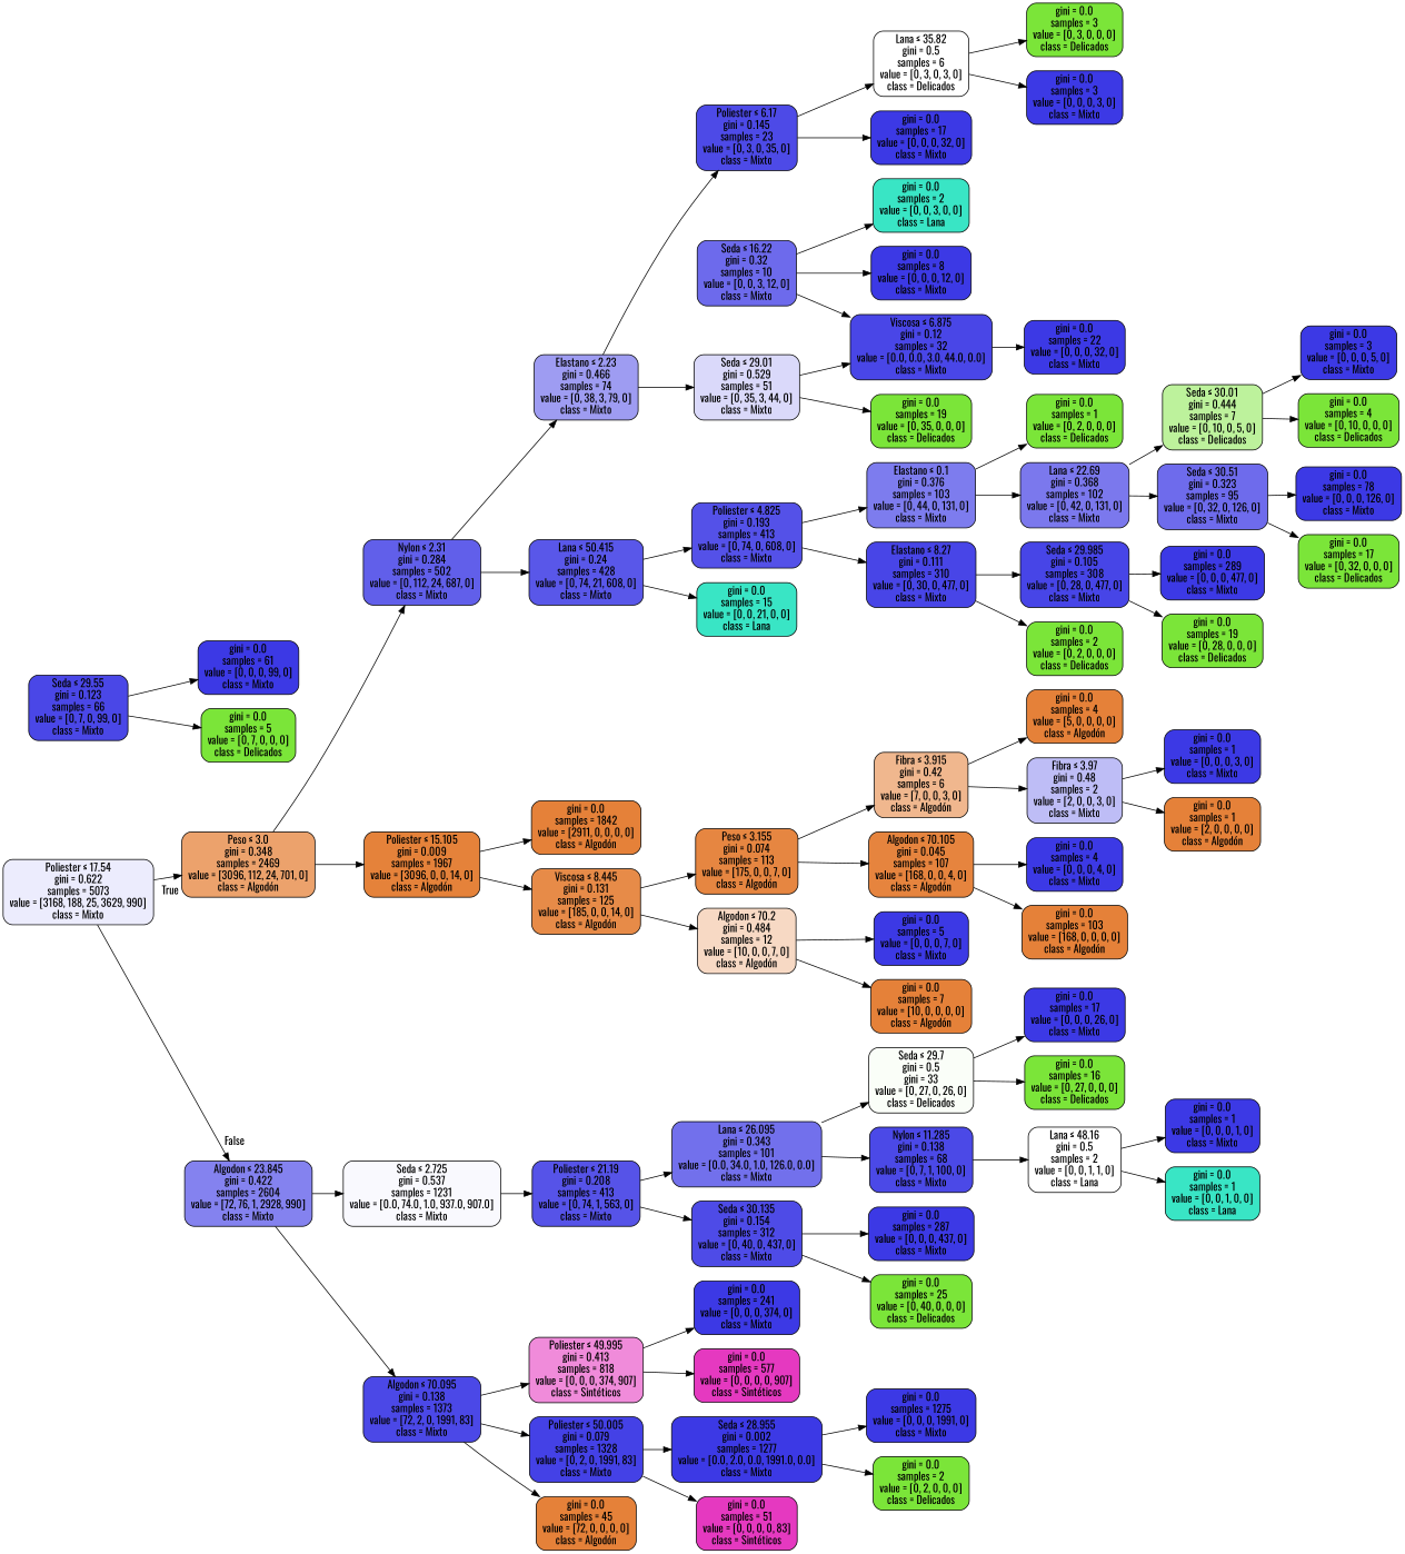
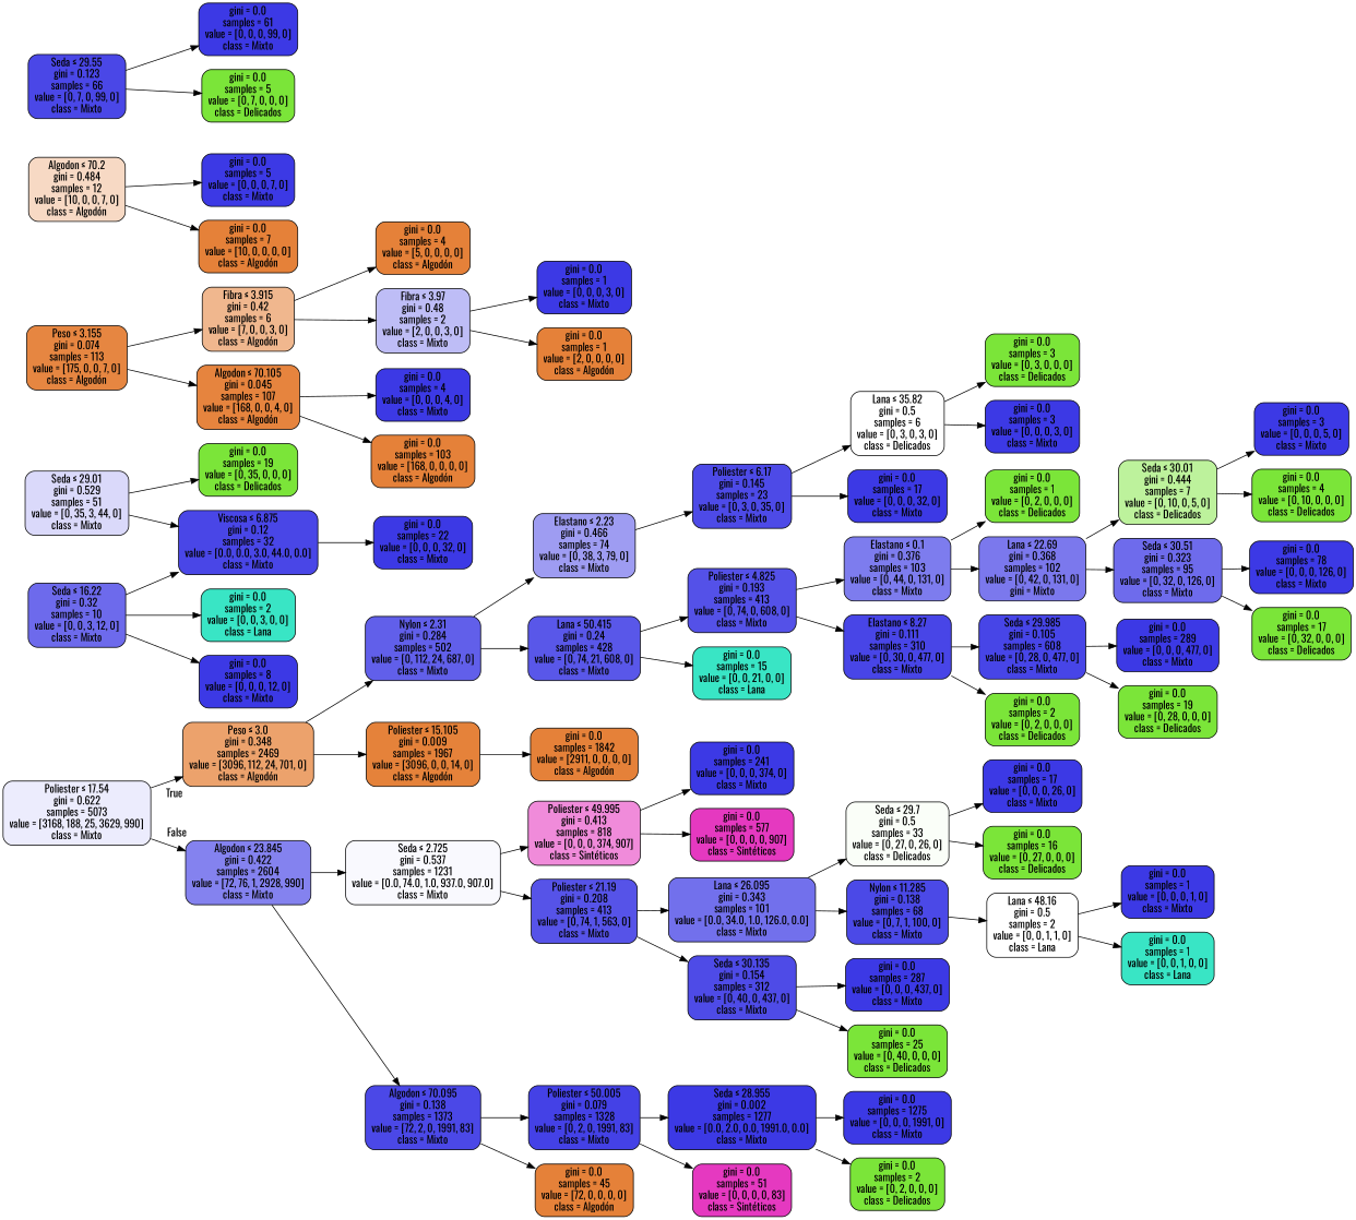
  digraph {
    fontname=Oswald
    rankdir=LR
    node [color=black fillcolor="#3c39e5" fontname=Oswald shape=box style="filled, rounded"]
    edge [fontname=Oswald]
    n1 [fillcolor="#ececfd" label=<Poliester &le; 17.54<br/>gini = 0.622<br/>samples = 5073<br/>value = [3168, 188, 25, 3629, 990]<br/>class = Mixto>]
    n2 [fillcolor="#eca26c" label=<Peso &le; 3.0<br/>gini = 0.348<br/>samples = 2469<br/>value = [3096, 112, 24, 701, 0]<br/>class = Algodón>]
    n3 [fillcolor="#8482ef" label=<Algodon &le; 23.845<br/>gini = 0.422<br/>samples = 2604<br/>value = [72, 76, 1, 2928, 990]<br/>class = Mixto>]
    n4 [fillcolor="#615fea" label=<Nylon &le; 2.31<br/>gini = 0.284<br/>samples = 502<br/>value = [0, 112, 24, 687, 0]<br/>class = Mixto>]
    n5 [fillcolor="#e5823a" label=<Poliester &le; 15.105<br/>gini = 0.009<br/>samples = 1967<br/>value = [3096, 0, 0, 14, 0]<br/>class = Algodón>]
    n6 [fillcolor="#f9f9fe" label=<Seda &le; 2.725<br/>gini = 0.537<br/>samples = 1231<br/>value = [0.0, 74.0, 1.0, 937.0, 907.0]<br/>class = Mixto>]
    n7 [fillcolor="#4b48e7" label=<Algodon &le; 70.095<br/>gini = 0.138<br/>samples = 1373<br/>value = [72, 2, 0, 1991, 83]<br/>class = Mixto>]
    n8 [fillcolor="#9e9cf2" label=<Elastano &le; 2.23<br/>gini = 0.466<br/>samples = 74<br/>value = [0, 38, 3, 79, 0]<br/>class = Mixto>]
    n9 [fillcolor="#5957e9" label=<Lana &le; 50.415<br/>gini = 0.24<br/>samples = 428<br/>value = [0, 74, 21, 608, 0]<br/>class = Mixto>]
    n10 [fillcolor="#e58139" label=<gini = 0.0<br/>samples = 1842<br/>value = [2911, 0, 0, 0, 0]<br/>class = Algodón>]
-   n11 [fillcolor="#e78b48" label=<Viscosa &le; 8.445<br/>gini = 0.131<br/>samples = 125<br/>value = [185, 0, 0, 14, 0]<br/>class = Algodón>]
    n12 [fillcolor="#4d4ae7" label=<Poliester &le; 6.17<br/>gini = 0.145<br/>samples = 23<br/>value = [0, 3, 0, 35, 0]<br/>class = Mixto>]
    n13 [fillcolor="#dad9fa" label=<Seda &le; 29.01<br/>gini = 0.529<br/>samples = 51<br/>value = [0, 35, 3, 44, 0]<br/>class = Mixto>]
    n14 [fillcolor="#5451e8" label=<Poliester &le; 4.825<br/>gini = 0.193<br/>samples = 413<br/>value = [0, 74, 0, 608, 0]<br/>class = Mixto>]
    n15 [fillcolor="#39e5c5" label=<gini = 0.0<br/>samples = 15<br/>value = [0, 0, 21, 0, 0]<br/>class = Lana>]
    n16 [fillcolor="#ffffff" label=<Lana &le; 35.82<br/>gini = 0.5<br/>samples = 6<br/>value = [0, 3, 0, 3, 0]<br/>class = Delicados>]
    n17 [label=<gini = 0.0<br/>samples = 17<br/>value = [0, 0, 0, 32, 0]<br/>class = Mixto>]
    n18 [fillcolor="#4946e7" label=<Viscosa &le; 6.875<br/>gini = 0.12<br/>samples = 32<br/>value = [0.0, 0.0, 3.0, 44.0, 0.0]<br/>class = Mixto>]
    n19 [fillcolor="#7be539" label=<gini = 0.0<br/>samples = 19<br/>value = [0, 35, 0, 0, 0]<br/>class = Delicados>]
    n20 [fillcolor="#7be539" label=<gini = 0.0<br/>samples = 3<br/>value = [0, 3, 0, 0, 0]<br/>class = Delicados>]
    n21 [label=<gini = 0.0<br/>samples = 3<br/>value = [0, 0, 0, 3, 0]<br/>class = Mixto>]
    n22 [label=<gini = 0.0<br/>samples = 22<br/>value = [0, 0, 0, 32, 0]<br/>class = Mixto>]
    n23 [fillcolor="#6d6aec" label=<Seda &le; 16.22<br/>gini = 0.32<br/>samples = 10<br/>value = [0, 0, 3, 12, 0]<br/>class = Mixto>]
    n24 [fillcolor="#39e5c5" label=<gini = 0.0<br/>samples = 2<br/>value = [0, 0, 3, 0, 0]<br/>class = Lana>]
    n25 [label=<gini = 0.0<br/>samples = 8<br/>value = [0, 0, 0, 12, 0]<br/>class = Mixto>]
    n26 [fillcolor="#7d7cee" label=<Elastano &le; 0.1<br/>gini = 0.376<br/>samples = 103<br/>value = [0, 44, 0, 131, 0]<br/>class = Mixto>]
    n27 [fillcolor="#4845e7" label=<Elastano &le; 8.27<br/>gini = 0.111<br/>samples = 310<br/>value = [0, 30, 0, 477, 0]<br/>class = Mixto>]
    n28 [fillcolor="#7be539" label=<gini = 0.0<br/>samples = 1<br/>value = [0, 2, 0, 0, 0]<br/>class = Delicados>]
-   n29 [fillcolor="#7b78ed" label=<Lana &le; 22.69<br/>gini = 0.368<br/>samples = 102<br/>value = [0, 42, 0, 131, 0]<br/>class = Mixto>]
-   n30 [fillcolor="#4745e7" label=<Seda &le; 29.985<br/>gini = 0.105<br/>samples = 308<br/>value = [0, 28, 0, 477, 0]<br/>class = Mixto>]
+   n29 [fillcolor="#7b78ed" label=<Lana &le; 22.69<br/>gini = 0.368<br/>samples = 102<br/>value = [0, 42, 0, 131, 0]<br/>gini = Mixto>]
+   n30 [fillcolor="#4745e7" label=<Seda &le; 29.985<br/>gini = 0.105<br/>samples = 608<br/>value = [0, 28, 0, 477, 0]<br/>class = Mixto>]
    n31 [fillcolor="#7be539" label=<gini = 0.0<br/>samples = 2<br/>value = [0, 2, 0, 0, 0]<br/>class = Delicados>]
    n32 [fillcolor="#bdf29c" label=<Seda &le; 30.01<br/>gini = 0.444<br/>samples = 7<br/>value = [0, 10, 0, 5, 0]<br/>class = Delicados>]
    n33 [fillcolor="#6e6bec" label=<Seda &le; 30.51<br/>gini = 0.323<br/>samples = 95<br/>value = [0, 32, 0, 126, 0]<br/>class = Mixto>]
    n34 [label=<gini = 0.0<br/>samples = 3<br/>value = [0, 0, 0, 5, 0]<br/>class = Mixto>]
    n35 [fillcolor="#7be539" label=<gini = 0.0<br/>samples = 4<br/>value = [0, 10, 0, 0, 0]<br/>class = Delicados>]
    n36 [label=<gini = 0.0<br/>samples = 78<br/>value = [0, 0, 0, 126, 0]<br/>class = Mixto>]
    n37 [fillcolor="#7be539" label=<gini = 0.0<br/>samples = 17<br/>value = [0, 32, 0, 0, 0]<br/>class = Delicados>]
    n38 [label=<gini = 0.0<br/>samples = 289<br/>value = [0, 0, 0, 477, 0]<br/>class = Mixto>]
    n39 [fillcolor="#7be539" label=<gini = 0.0<br/>samples = 19<br/>value = [0, 28, 0, 0, 0]<br/>class = Delicados>]
    n40 [fillcolor="#e68641" label=<Peso &le; 3.155<br/>gini = 0.074<br/>samples = 113<br/>value = [175, 0, 0, 7, 0]<br/>class = Algodón>]
    n41 [fillcolor="#f7d9c4" label=<Algodon &le; 70.2<br/>gini = 0.484<br/>samples = 12<br/>value = [10, 0, 0, 7, 0]<br/>class = Algodón>]
    n42 [fillcolor="#f0b78e" label=<Fibra &le; 3.915<br/>gini = 0.42<br/>samples = 6<br/>value = [7, 0, 0, 3, 0]<br/>class = Algodón>]
    n43 [fillcolor="#e6843e" label=<Algodon &le; 70.105<br/>gini = 0.045<br/>samples = 107<br/>value = [168, 0, 0, 4, 0]<br/>class = Algodón>]
    n44 [label=<gini = 0.0<br/>samples = 5<br/>value = [0, 0, 0, 7, 0]<br/>class = Mixto>]
    n45 [fillcolor="#e58139" label=<gini = 0.0<br/>samples = 7<br/>value = [10, 0, 0, 0, 0]<br/>class = Algodón>]
    n46 [fillcolor="#e58139" label=<gini = 0.0<br/>samples = 4<br/>value = [5, 0, 0, 0, 0]<br/>class = Algodón>]
    n47 [fillcolor="#bebdf6" label=<Fibra &le; 3.97<br/>gini = 0.48<br/>samples = 2<br/>value = [2, 0, 0, 3, 0]<br/>class = Mixto>]
    n48 [label=<gini = 0.0<br/>samples = 4<br/>value = [0, 0, 0, 4, 0]<br/>class = Mixto>]
    n49 [fillcolor="#e58139" label=<gini = 0.0<br/>samples = 103<br/>value = [168, 0, 0, 0, 0]<br/>class = Algodón>]
    n50 [label=<gini = 0.0<br/>samples = 1<br/>value = [0, 0, 0, 3, 0]<br/>class = Mixto>]
    n51 [fillcolor="#e58139" label=<gini = 0.0<br/>samples = 1<br/>value = [2, 0, 0, 0, 0]<br/>class = Algodón>]
    n52 [fillcolor="#f08bda" label=<Poliester &le; 49.995<br/>gini = 0.413<br/>samples = 818<br/>value = [0, 0, 0, 374, 907]<br/>class = Sintéticos>]
    n53 [fillcolor="#5653e8" label=<Poliester &le; 21.19<br/>gini = 0.208<br/>samples = 413<br/>value = [0, 74, 1, 563, 0]<br/>class = Mixto>]
    n54 [fillcolor="#4441e6" label=<Poliester &le; 50.005<br/>gini = 0.079<br/>samples = 1328<br/>value = [0, 2, 0, 1991, 83]<br/>class = Mixto>]
    n55 [fillcolor="#e58139" label=<gini = 0.0<br/>samples = 45<br/>value = [72, 0, 0, 0, 0]<br/>class = Algodón>]
    n56 [label=<gini = 0.0<br/>samples = 241<br/>value = [0, 0, 0, 374, 0]<br/>class = Mixto>]
    n57 [fillcolor="#e539c0" label=<gini = 0.0<br/>samples = 577<br/>value = [0, 0, 0, 0, 907]<br/>class = Sintéticos>]
    n58 [fillcolor="#7270ec" label=<Lana &le; 26.095<br/>gini = 0.343<br/>samples = 101<br/>value = [0.0, 34.0, 1.0, 126.0, 0.0]<br/>class = Mixto>]
    n59 [fillcolor="#4e4be7" label=<Seda &le; 30.135<br/>gini = 0.154<br/>samples = 312<br/>value = [0, 40, 0, 437, 0]<br/>class = Mixto>]
-   n60 [fillcolor="#fafef8" label=<Seda &le; 29.7<br/>gini = 0.5<br/>gini = 33<br/>value = [0, 27, 0, 26, 0]<br/>class = Delicados>]
+   n60 [fillcolor="#fafef8" label=<Seda &le; 29.7<br/>gini = 0.5<br/>samples = 33<br/>value = [0, 27, 0, 26, 0]<br/>class = Delicados>]
    n61 [fillcolor="#4b49e7" label=<Nylon &le; 11.285<br/>gini = 0.138<br/>samples = 68<br/>value = [0, 7, 1, 100, 0]<br/>class = Mixto>]
    n62 [label=<gini = 0.0<br/>samples = 287<br/>value = [0, 0, 0, 437, 0]<br/>class = Mixto>]
    n63 [fillcolor="#7be539" label=<gini = 0.0<br/>samples = 25<br/>value = [0, 40, 0, 0, 0]<br/>class = Delicados>]
    n64 [label=<gini = 0.0<br/>samples = 17<br/>value = [0, 0, 0, 26, 0]<br/>class = Mixto>]
    n65 [fillcolor="#7be539" label=<gini = 0.0<br/>samples = 16<br/>value = [0, 27, 0, 0, 0]<br/>class = Delicados>]
    n66 [fillcolor="#ffffff" label=<Lana &le; 48.16<br/>gini = 0.5<br/>samples = 2<br/>value = [0, 0, 1, 1, 0]<br/>class = Lana>]
    n67 [fillcolor="#4a47e7" label=<Seda &le; 29.55<br/>gini = 0.123<br/>samples = 66<br/>value = [0, 7, 0, 99, 0]<br/>class = Mixto>]
    n68 [label=<gini = 0.0<br/>samples = 61<br/>value = [0, 0, 0, 99, 0]<br/>class = Mixto>]
    n69 [fillcolor="#7be539" label=<gini = 0.0<br/>samples = 5<br/>value = [0, 7, 0, 0, 0]<br/>class = Delicados>]
    n70 [label=<gini = 0.0<br/>samples = 1<br/>value = [0, 0, 0, 1, 0]<br/>class = Mixto>]
    n71 [fillcolor="#39e5c5" label=<gini = 0.0<br/>samples = 1<br/>value = [0, 0, 1, 0, 0]<br/>class = Lana>]
    n72 [label=<Seda &le; 28.955<br/>gini = 0.002<br/>samples = 1277<br/>value = [0.0, 2.0, 0.0, 1991.0, 0.0]<br/>class = Mixto>]
    n73 [fillcolor="#e539c0" label=<gini = 0.0<br/>samples = 51<br/>value = [0, 0, 0, 0, 83]<br/>class = Sintéticos>]
    n74 [label=<gini = 0.0<br/>samples = 1275<br/>value = [0, 0, 0, 1991, 0]<br/>class = Mixto>]
    n75 [fillcolor="#7be539" label=<gini = 0.0<br/>samples = 2<br/>value = [0, 2, 0, 0, 0]<br/>class = Delicados>]
    n1 -> n2 [headlabel=True labelangle=45 labeldistance=2.5]
    n1 -> n3 [headlabel=False labelangle=-45 labeldistance=2.5]
    n2 -> n4
    n2 -> n5
    n3 -> n6
    n3 -> n7
    n4 -> n8
    n4 -> n9
    n5 -> n10
-   n5 -> n11
-   n7 -> n52
+   n6 -> n52
    n6 -> n53
    n7 -> n54
    n7 -> n55
    n8 -> n12
-   n8 -> n13
    n9 -> n14
    n9 -> n15
-   n11 -> n40
-   n11 -> n41
    n12 -> n16
    n12 -> n17
    n13 -> n18
    n13 -> n19
    n14 -> n26
    n14 -> n27
    n16 -> n20
    n16 -> n21
    n18 -> n22
    n23 -> n18
    n23 -> n24
    n23 -> n25
    n26 -> n28
    n26 -> n29
    n27 -> n30
    n27 -> n31
    n29 -> n32
    n29 -> n33
    n30 -> n38
    n30 -> n39
    n32 -> n34
    n32 -> n35
    n33 -> n36
    n33 -> n37
    n40 -> n42
    n40 -> n43
    n41 -> n44
    n41 -> n45
    n42 -> n46
    n42 -> n47
    n43 -> n48
    n43 -> n49
    n47 -> n50
    n47 -> n51
    n52 -> n56
    n52 -> n57
    n53 -> n58
    n53 -> n59
    n54 -> n72
    n54 -> n73
    n58 -> n60
    n58 -> n61
    n59 -> n62
    n59 -> n63
    n60 -> n64
    n60 -> n65
    n61 -> n66
    n66 -> n70
    n66 -> n71
    n67 -> n68
    n67 -> n69
    n72 -> n74
    n72 -> n75
  }
